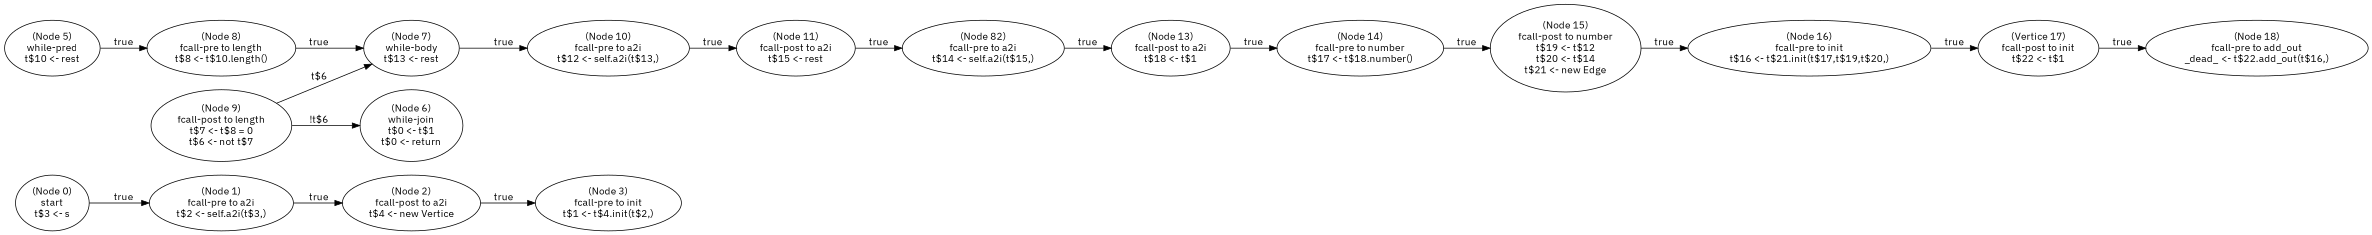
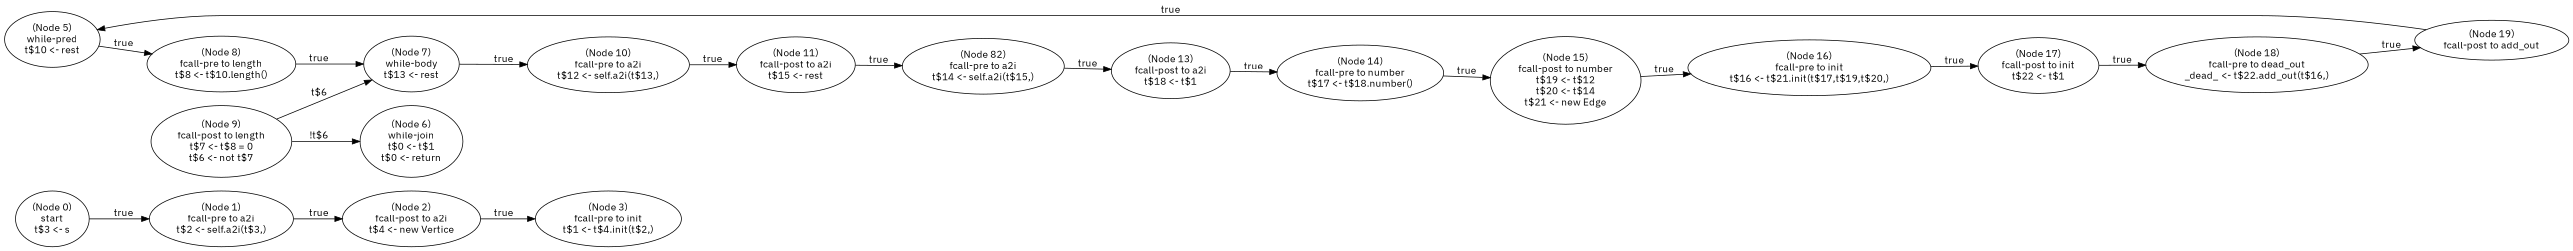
  digraph {
    fontname="IBM Plex Sans"
    rankdir=LR
    node [fontname="IBM Plex Sans"]
    edge [fontname="IBM Plex Sans"]
    n1 [label="(Node 0)\nstart\nt$3 <- s\n"]
    n2 [label="(Node 1)\nfcall-pre to a2i\nt$2 <- self.a2i(t$3,)\n"]
    n3 [label="(Node 2)\nfcall-post to a2i\nt$4 <- new Vertice\n"]
    n4 [label="(Node 3)\nfcall-pre to init\nt$1 <- t$4.init(t$2,)\n"]
    n5 [label="(Node 5)\nwhile-pred\nt$10 <- rest\n"]
    n6 [label="(Node 8)\nfcall-pre to length\nt$8 <- t$10.length()\n"]
    n7 [label="(Node 7)\nwhile-body\nt$13 <- rest\n"]
    n8 [label="(Node 9)\nfcall-post to length\nt$7 <- t$8 = 0\nt$6 <- not t$7\n"]
    n9 [label="(Node 6)\nwhile-join\nt$0 <- t$1\nt$0 <- return\n"]
    n10 [label="(Node 10)\nfcall-pre to a2i\nt$12 <- self.a2i(t$13,)\n"]
    n11 [label="(Node 11)\nfcall-post to a2i\nt$15 <- rest\n"]
    n12 [label="(Node 82)\nfcall-pre to a2i\nt$14 <- self.a2i(t$15,)\n"]
    n13 [label="(Node 13)\nfcall-post to a2i\nt$18 <- t$1\n"]
    n14 [label="(Node 14)\nfcall-pre to number\nt$17 <- t$18.number()\n"]
    n15 [label="(Node 15)\nfcall-post to number\nt$19 <- t$12\nt$20 <- t$14\nt$21 <- new Edge\n"]
    n16 [label="(Node 16)\nfcall-pre to init\nt$16 <- t$21.init(t$17,t$19,t$20,)\n"]
-   n17 [label="(Vertice 17)\nfcall-post to init\nt$22 <- t$1\n"]
-   n18 [label="(Node 18)\nfcall-pre to add_out\n_dead_ <- t$22.add_out(t$16,)\n"]
+   n17 [label="(Node 17)\nfcall-post to init\nt$22 <- t$1\n"]
+   n18 [label="(Node 18)\nfcall-pre to dead_out\n_dead_ <- t$22.add_out(t$16,)\n"]
+   n19 [label="(Node 19)\nfcall-post to add_out\n"]
    n1 -> n2 [label=true]
    n2 -> n3 [label=true]
    n3 -> n4 [label=true]
    n5 -> n6 [label=true]
    n6 -> n7 [label=true]
    n7 -> n10 [label=true]
    n8 -> n7 [label="t$6"]
    n8 -> n9 [label="!t$6"]
    n10 -> n11 [label=true]
    n11 -> n12 [label=true]
    n12 -> n13 [label=true]
    n13 -> n14 [label=true]
    n14 -> n15 [label=true]
    n15 -> n16 [label=true]
    n16 -> n17 [label=true]
    n17 -> n18 [label=true]
+   n18 -> n19 [label=true]
+   n19 -> n5 [label=true]
  }
